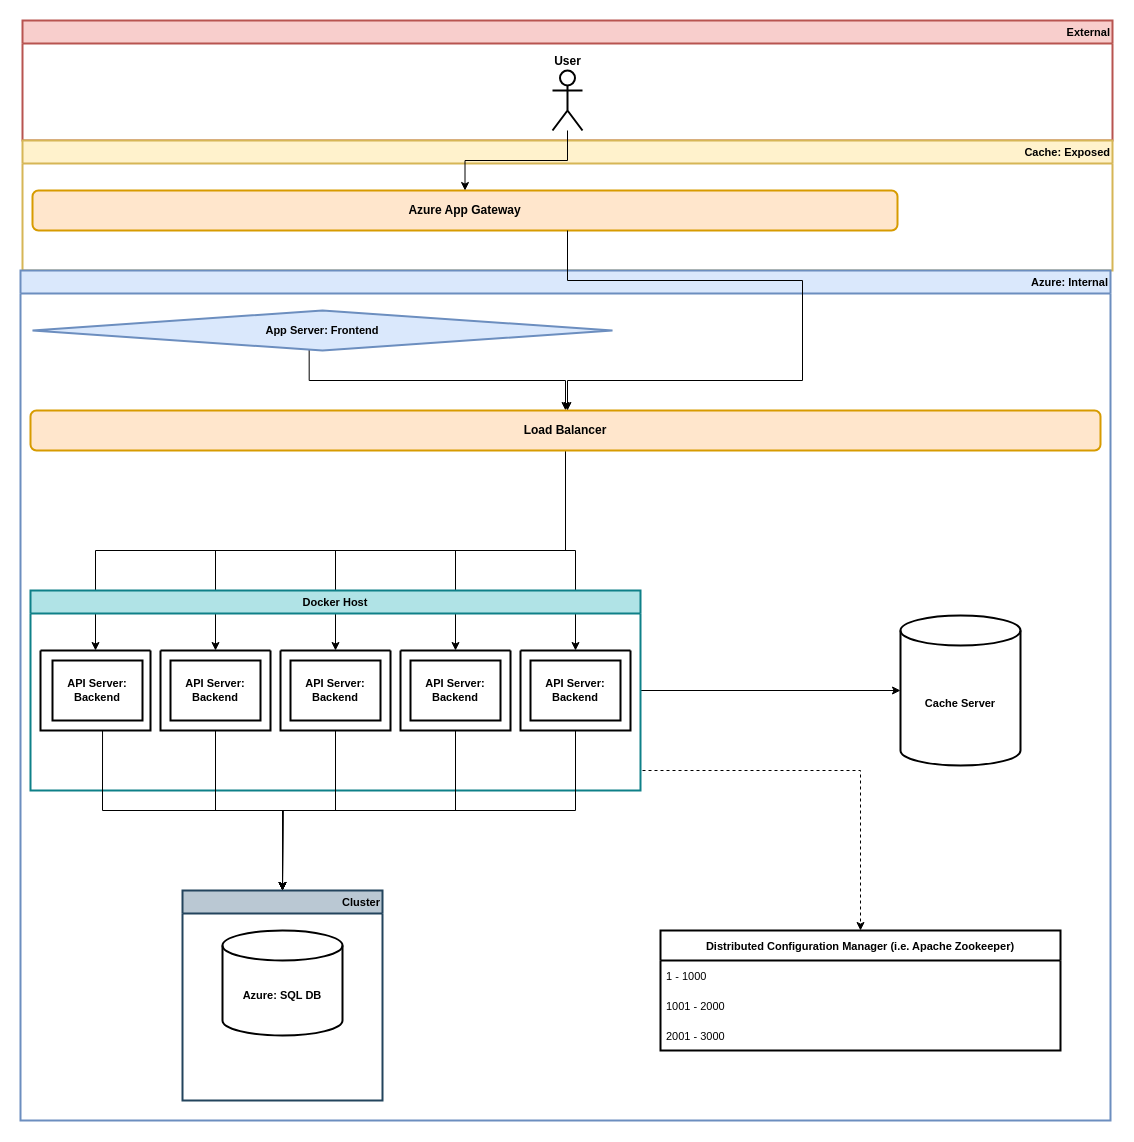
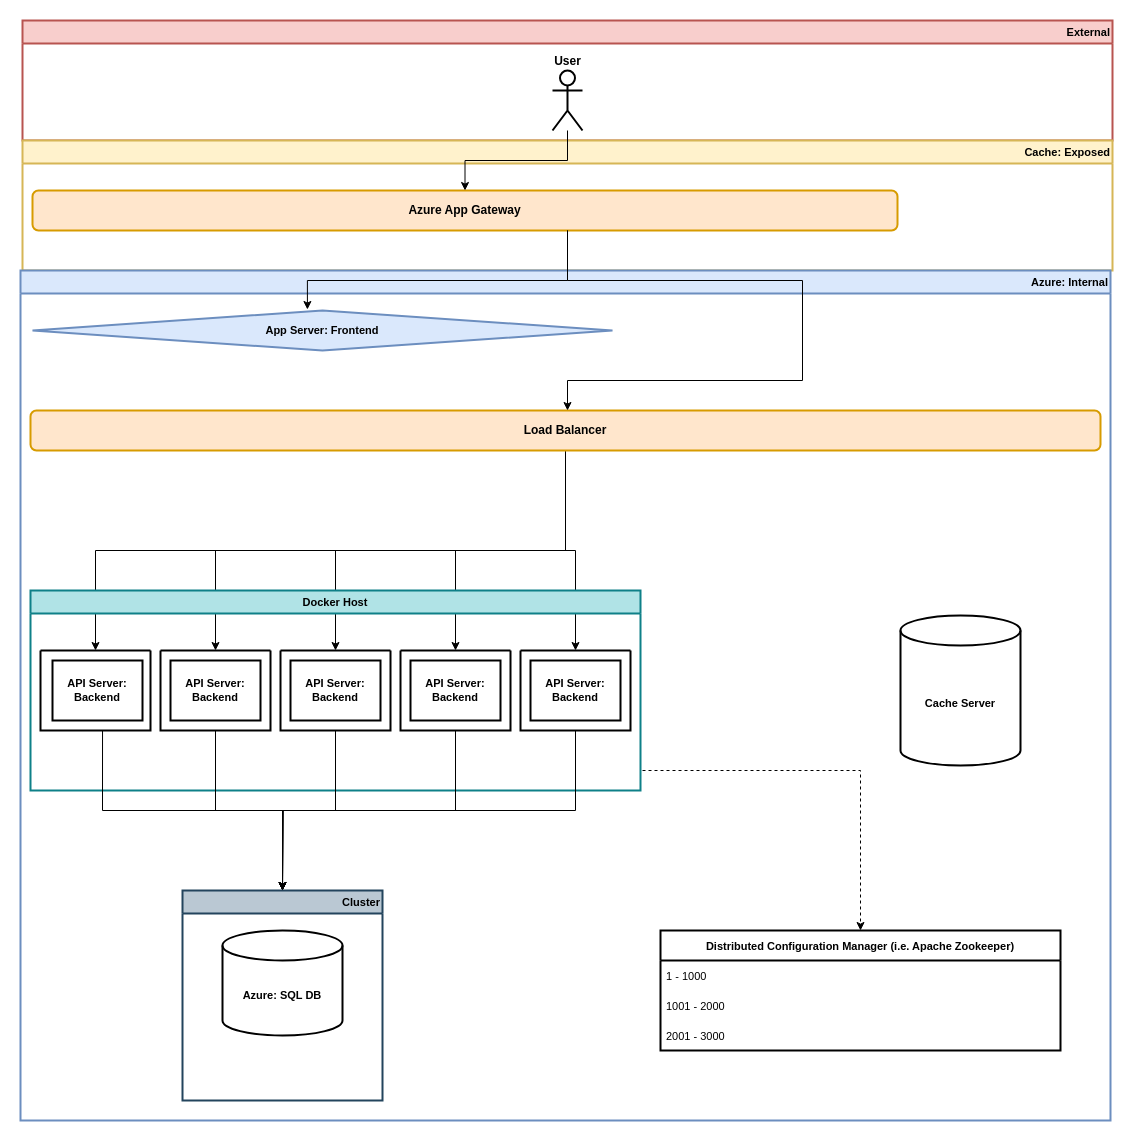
  <mxCell id="0" />
  <mxCell id="1" parent="0" />
  <mxCell id="2" value="External" style="swimlane;fontSize=11;strokeWidth=2;fillColor=#f8cecc;strokeColor=#b85450;align=right;" vertex="1" parent="1"><mxGeometry y="20" width="1090" height="120" as="geometry" x="22"><mxRectangle width="80" height="23" as="alternateBounds" /></mxGeometry></mxCell>
  <mxCell id="3" value="User" style="shape=umlActor;verticalLabelPosition=top;verticalAlign=bottom;html=1;strokeWidth=2;fontStyle=1;labelPosition=center;align=center;" vertex="1" parent="2"><mxGeometry x="530" y="50" width="30" height="60" as="geometry" /></mxCell>
  <mxCell id="4" value="Cache: Exposed" style="swimlane;fontSize=11;strokeWidth=2;fillColor=#fff2cc;strokeColor=#d6b656;align=right;" vertex="1" parent="1"><mxGeometry y="140" width="1090" height="130" as="geometry" x="22" /></mxCell>
  <mxCell id="5" value="Azure App Gateway" style="rounded=1;whiteSpace=wrap;html=1;fillColor=#ffe6cc;strokeColor=#d79b00;strokeWidth=2;fontStyle=1" vertex="1" parent="4"><mxGeometry x="10" y="50" width="865" height="40" as="geometry" /></mxCell>
  <mxCell id="6" value="Azure: Internal" style="swimlane;fontSize=11;strokeWidth=2;fillColor=#dae8fc;strokeColor=#6c8ebf;labelPosition=center;verticalLabelPosition=middle;align=right;verticalAlign=middle;" vertex="1" parent="1"><mxGeometry x="20" y="270" width="1090" height="850" as="geometry" /></mxCell>
- <mxCell id="7" value="" style="edgeStyle=orthogonalEdgeStyle;rounded=0;orthogonalLoop=1;jettySize=auto;html=1;fontSize=11;entryX=0.5;entryY=0;entryDx=0;entryDy=0;exitX=0.477;exitY=0.975;exitDx=0;exitDy=0;exitPerimeter=0;" edge="1" parent="6" source="8" target="14"><mxGeometry relative="1" as="geometry" /></mxCell>
  <mxCell id="8" value="App Server: Frontend" style="rhombus;whiteSpace=wrap;html=1;fontSize=11;strokeWidth=2;fontStyle=1;fillColor=#dae8fc;strokeColor=#6c8ebf;" vertex="1" parent="6"><mxGeometry x="12" y="40" width="580" height="40" as="geometry" /></mxCell>
  <mxCell id="9" style="edgeStyle=orthogonalEdgeStyle;rounded=0;orthogonalLoop=1;jettySize=auto;html=1;entryX=0.5;entryY=0;entryDx=0;entryDy=0;fontSize=11;" edge="1" parent="6" source="14" target="17"><mxGeometry relative="1" as="geometry" /></mxCell>
  <mxCell id="10" style="edgeStyle=orthogonalEdgeStyle;rounded=0;orthogonalLoop=1;jettySize=auto;html=1;entryX=0.5;entryY=0;entryDx=0;entryDy=0;fontSize=11;" edge="1" parent="6" source="14" target="20"><mxGeometry relative="1" as="geometry" /></mxCell>
  <mxCell id="11" style="edgeStyle=orthogonalEdgeStyle;rounded=0;orthogonalLoop=1;jettySize=auto;html=1;entryX=0.5;entryY=0;entryDx=0;entryDy=0;fontSize=11;" edge="1" parent="6" source="14" target="18"><mxGeometry relative="1" as="geometry" /></mxCell>
  <mxCell id="12" style="edgeStyle=orthogonalEdgeStyle;rounded=0;orthogonalLoop=1;jettySize=auto;html=1;entryX=0.5;entryY=0;entryDx=0;entryDy=0;fontSize=11;" edge="1" parent="6" source="14" target="22"><mxGeometry relative="1" as="geometry" /></mxCell>
  <mxCell id="13" style="edgeStyle=orthogonalEdgeStyle;rounded=0;orthogonalLoop=1;jettySize=auto;html=1;entryX=0.5;entryY=0;entryDx=0;entryDy=0;fontSize=11;" edge="1" parent="6" source="14" target="24"><mxGeometry relative="1" as="geometry" /></mxCell>
  <mxCell id="14" value="Load Balancer" style="rounded=1;whiteSpace=wrap;html=1;fillColor=#ffe6cc;strokeColor=#d79b00;strokeWidth=2;fontStyle=1" vertex="1" parent="6"><mxGeometry x="10" y="140" width="1070" height="40" as="geometry" /></mxCell>
- <mxCell id="15" style="edgeStyle=orthogonalEdgeStyle;rounded=0;orthogonalLoop=1;jettySize=auto;html=1;entryX=0;entryY=0.5;entryDx=0;entryDy=0;entryPerimeter=0;fontSize=11;" edge="1" parent="6" source="16" target="27"><mxGeometry relative="1" as="geometry" /></mxCell>
  <mxCell id="16" value="Docker Host" style="swimlane;fontSize=11;strokeWidth=2;fillColor=#b0e3e6;strokeColor=#0e8088;align=center;" vertex="1" parent="6"><mxGeometry x="10" y="320" width="610" height="200" as="geometry" /></mxCell>
  <mxCell id="17" value="" style="swimlane;startSize=0;fontSize=11;strokeWidth=2;" vertex="1" parent="16"><mxGeometry x="10" y="60" width="110" height="80" as="geometry" /></mxCell>
  <mxCell id="18" value="" style="swimlane;startSize=0;fontSize=11;strokeWidth=2;" vertex="1" parent="16"><mxGeometry x="250" y="60" width="110" height="80" as="geometry" /></mxCell>
  <mxCell id="19" value="API Server: Backend" style="whiteSpace=wrap;html=1;fontSize=11;strokeWidth=2;fontStyle=1" vertex="1" parent="18"><mxGeometry x="10" y="10" width="90" height="60" as="geometry" /></mxCell>
  <mxCell id="20" value="" style="swimlane;startSize=0;fontSize=11;strokeWidth=2;" vertex="1" parent="16"><mxGeometry x="130" y="60" width="110" height="80" as="geometry" /></mxCell>
  <mxCell id="21" value="API Server: Backend" style="whiteSpace=wrap;html=1;fontSize=11;strokeWidth=2;fontStyle=1" vertex="1" parent="20"><mxGeometry x="10" y="10" width="90" height="60" as="geometry" /></mxCell>
  <mxCell id="22" value="" style="swimlane;startSize=0;fontSize=11;strokeWidth=2;" vertex="1" parent="16"><mxGeometry x="370" y="60" width="110" height="80" as="geometry" /></mxCell>
  <mxCell id="23" value="API Server: Backend" style="whiteSpace=wrap;html=1;fontSize=11;strokeWidth=2;fontStyle=1" vertex="1" parent="22"><mxGeometry x="10" y="10" width="90" height="60" as="geometry" /></mxCell>
  <mxCell id="24" value="" style="swimlane;startSize=0;fontSize=11;strokeWidth=2;" vertex="1" parent="16"><mxGeometry x="490" y="60" width="110" height="80" as="geometry" /></mxCell>
  <mxCell id="25" value="API Server: Backend" style="whiteSpace=wrap;html=1;fontSize=11;strokeWidth=2;fontStyle=1" vertex="1" parent="24"><mxGeometry x="10" y="10" width="90" height="60" as="geometry" /></mxCell>
  <mxCell id="26" style="edgeStyle=orthogonalEdgeStyle;rounded=0;orthogonalLoop=1;jettySize=auto;html=1;entryX=0.5;entryY=1;entryDx=0;entryDy=0;fontSize=11;exitX=0.5;exitY=1;exitDx=0;exitDy=0;" edge="1" parent="16" source="24"><mxGeometry relative="1" as="geometry"><mxPoint x="252" y="300" as="targetPoint" /><Array as="points"><mxPoint x="545" y="220" /><mxPoint x="252" y="220" /></Array></mxGeometry></mxCell>
  <mxCell id="27" value="Cache Server" style="shape=cylinder3;whiteSpace=wrap;html=1;boundedLbl=1;backgroundOutline=1;size=15;fontSize=11;strokeWidth=2;fontStyle=1" vertex="1" parent="6"><mxGeometry x="880" y="345" width="120" height="150" as="geometry" /></mxCell>
  <mxCell id="28" value="Distributed Configuration Manager (i.e. Apache Zookeeper)" style="swimlane;fontStyle=1;childLayout=stackLayout;horizontal=1;startSize=30;horizontalStack=0;resizeParent=1;resizeParentMax=0;resizeLast=0;collapsible=1;marginBottom=0;fontSize=11;strokeWidth=2;" vertex="1" parent="6"><mxGeometry x="640" y="660" width="400" height="120" as="geometry" /></mxCell>
  <mxCell id="29" value="1 - 1000" style="text;strokeColor=none;fillColor=none;align=left;verticalAlign=middle;spacingLeft=4;spacingRight=4;overflow=hidden;points=[[0,0.5],[1,0.5]];portConstraint=eastwest;rotatable=0;fontSize=11;" vertex="1" parent="28"><mxGeometry y="30" width="400" height="30" as="geometry" /></mxCell>
  <mxCell id="30" value="1001 - 2000" style="text;strokeColor=none;fillColor=none;align=left;verticalAlign=middle;spacingLeft=4;spacingRight=4;overflow=hidden;points=[[0,0.5],[1,0.5]];portConstraint=eastwest;rotatable=0;fontSize=11;" vertex="1" parent="28"><mxGeometry y="60" width="400" height="30" as="geometry" /></mxCell>
  <mxCell id="31" value="2001 - 3000" style="text;strokeColor=none;fillColor=none;align=left;verticalAlign=middle;spacingLeft=4;spacingRight=4;overflow=hidden;points=[[0,0.5],[1,0.5]];portConstraint=eastwest;rotatable=0;fontSize=11;" vertex="1" parent="28"><mxGeometry y="90" width="400" height="30" as="geometry" /></mxCell>
  <mxCell id="32" style="edgeStyle=orthogonalEdgeStyle;rounded=0;orthogonalLoop=1;jettySize=auto;html=1;fontSize=11;exitX=0.564;exitY=1;exitDx=0;exitDy=0;exitPerimeter=0;" edge="1" parent="6" source="17"><mxGeometry relative="1" as="geometry"><mxPoint x="262" y="620" as="targetPoint" /></mxGeometry></mxCell>
  <mxCell id="33" style="edgeStyle=orthogonalEdgeStyle;rounded=0;orthogonalLoop=1;jettySize=auto;html=1;fontSize=11;" edge="1" parent="6" source="20"><mxGeometry relative="1" as="geometry"><mxPoint x="262" y="620" as="targetPoint" /><Array as="points"><mxPoint x="195" y="540" /><mxPoint x="262" y="540" /></Array></mxGeometry></mxCell>
  <mxCell id="34" style="edgeStyle=orthogonalEdgeStyle;rounded=0;orthogonalLoop=1;jettySize=auto;html=1;fontSize=11;exitX=0.5;exitY=1;exitDx=0;exitDy=0;" edge="1" parent="6" source="18"><mxGeometry relative="1" as="geometry"><mxPoint x="262" y="620" as="targetPoint" /></mxGeometry></mxCell>
  <mxCell id="35" value="Cluster" style="swimlane;fontSize=11;strokeWidth=2;fillColor=#bac8d3;strokeColor=#23445d;align=right;" vertex="1" parent="6"><mxGeometry x="162" y="620" width="200" height="210" as="geometry" /></mxCell>
  <mxCell id="36" value="Azure: SQL DB" style="shape=cylinder3;whiteSpace=wrap;html=1;boundedLbl=1;backgroundOutline=1;size=15;fontSize=11;strokeWidth=2;fontStyle=1" vertex="1" parent="35"><mxGeometry x="40" y="40" width="120" height="105" as="geometry" /></mxCell>
  <mxCell id="37" style="edgeStyle=orthogonalEdgeStyle;rounded=0;orthogonalLoop=1;jettySize=auto;html=1;fontSize=11;exitX=0.5;exitY=1;exitDx=0;exitDy=0;" edge="1" parent="6" source="22"><mxGeometry relative="1" as="geometry"><mxPoint x="262" y="620" as="targetPoint" /></mxGeometry></mxCell>
  <mxCell id="38" style="edgeStyle=orthogonalEdgeStyle;rounded=0;orthogonalLoop=1;jettySize=auto;html=1;entryX=0.5;entryY=0;entryDx=0;entryDy=0;fontSize=11;" edge="1" parent="1" source="3" target="5"><mxGeometry relative="1" as="geometry" /></mxCell>
+ <mxCell id="39" style="edgeStyle=orthogonalEdgeStyle;rounded=0;orthogonalLoop=1;jettySize=auto;html=1;entryX=0.474;entryY=-0.025;entryDx=0;entryDy=0;fontSize=11;entryPerimeter=0;" edge="1" parent="1" source="5" target="8"><mxGeometry relative="1" as="geometry"><Array as="points"><mxPoint x="567" y="280" /><mxPoint x="307" y="280" /></Array></mxGeometry></mxCell>
  <mxCell id="40" value="API Server: Backend" style="whiteSpace=wrap;html=1;fontSize=11;strokeWidth=2;fontStyle=1" vertex="1" parent="1"><mxGeometry x="52" y="660" width="90" height="60" as="geometry" /></mxCell>
  <mxCell id="41" style="edgeStyle=orthogonalEdgeStyle;rounded=0;orthogonalLoop=1;jettySize=auto;html=1;fontSize=11;dashed=1;" edge="1" parent="1"><mxGeometry relative="1" as="geometry"><mxPoint x="642" y="770" as="sourcePoint" /><mxPoint x="860" y="930" as="targetPoint" /><Array as="points"><mxPoint x="860" y="770" /></Array></mxGeometry></mxCell>
  <mxCell id="42" style="edgeStyle=orthogonalEdgeStyle;rounded=0;orthogonalLoop=1;jettySize=auto;html=1;fontSize=11;" edge="1" parent="1" source="5"><mxGeometry relative="1" as="geometry"><mxPoint x="567" y="410" as="targetPoint" /><Array as="points"><mxPoint x="567" y="280" /><mxPoint x="802" y="280" /><mxPoint x="802" y="380" /><mxPoint x="567" y="380" /></Array></mxGeometry></mxCell>
